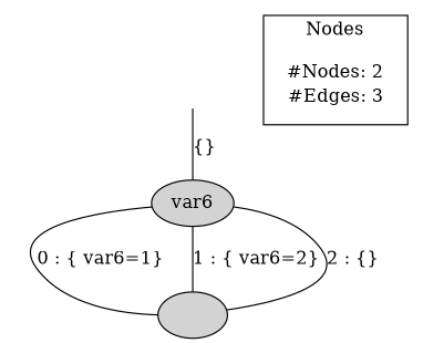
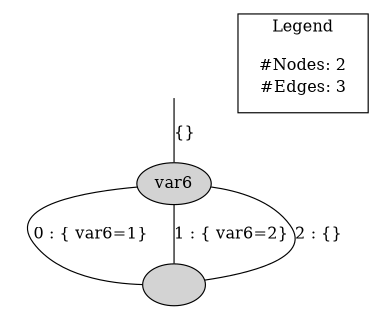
  digraph {
    node [style=filled]
    edge [arrowhead=none]
    n1 [fillcolor=lightgrey label=" "]
    n2 [fillcolor=lightgrey label=var6]
    n3 [label=<<table border="0" cellpadding="2" cellspacing="0" cellborder="0">  <tr><td align="right" port="i1">#Nodes:</td><td>2</td></tr>  <tr><td align="right" port="i2">#Edges:</td><td>3</td></tr>  </table>> shape=plaintext style=""]
    dummy [style=invis]
    subgraph sub_1 {
      rank=same
      n1
    }
    subgraph sub_2 {
      rank=same
      n2
    }
    subgraph cluster_3 {
-     label=Nodes
+     label=Legend
      n3
    }
    n2 -> n1 [label="0 : { var6=1}"]
    n2 -> n1 [label="1 : { var6=2}"]
    n2 -> n1 [label="2 : {}"]
    dummy -> n2 [label="{}"]
  }
